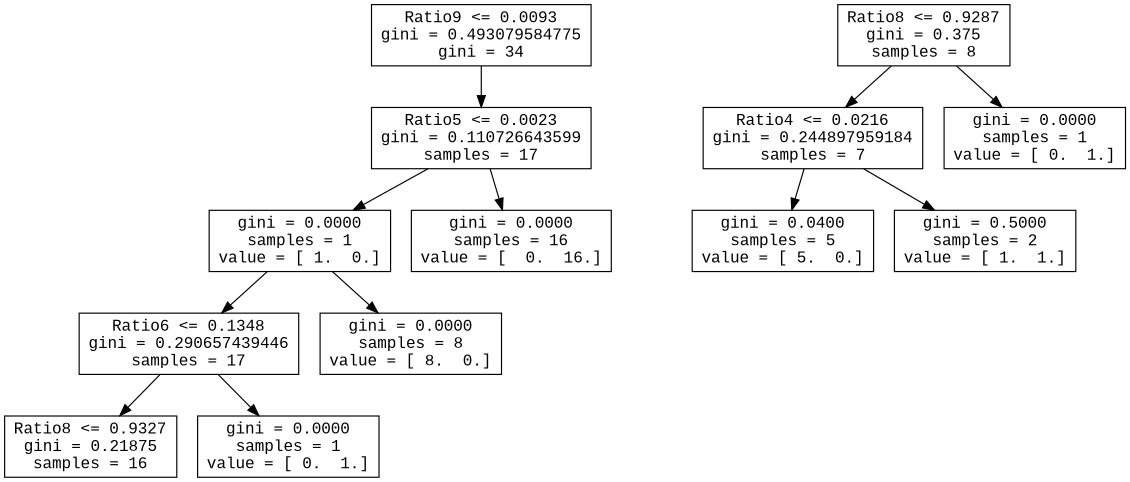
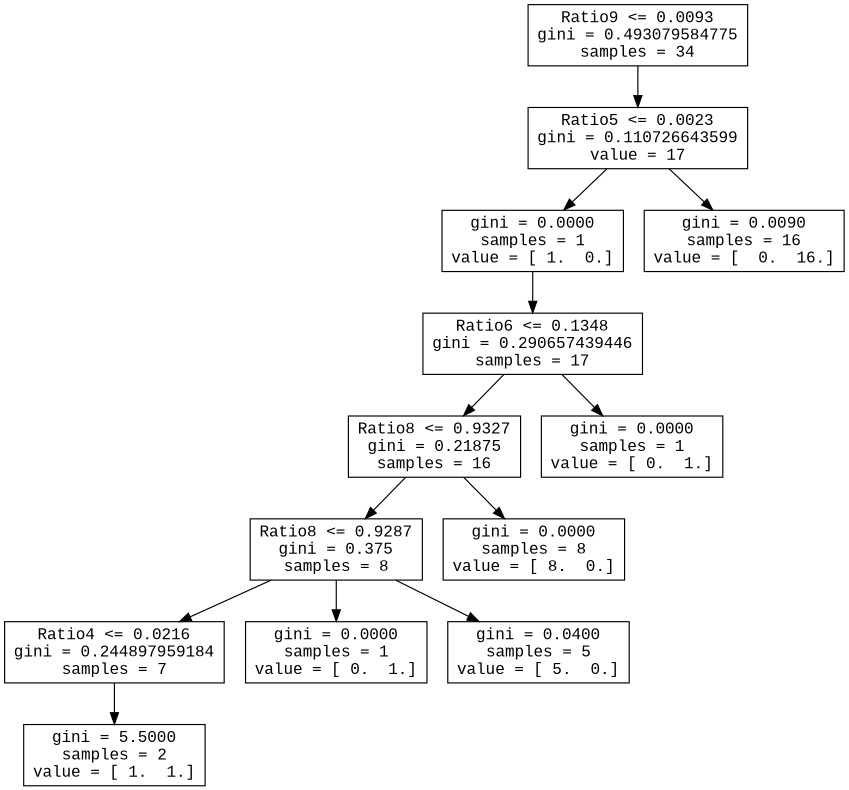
  digraph {
    fontname="Liberation Mono"
    node [fontname="Liberation Mono" shape=box]
    edge [fontname="Liberation Mono"]
-   n1 [label="Ratio9 <= 0.0093\ngini = 0.493079584775\ngini = 34"]
-   n2 [label="Ratio5 <= 0.0023\ngini = 0.110726643599\nsamples = 17"]
+   n1 [label="Ratio9 <= 0.0093\ngini = 0.493079584775\nsamples = 34"]
+   n2 [label="Ratio5 <= 0.0023\ngini = 0.110726643599\nvalue = 17"]
    n3 [label="Ratio6 <= 0.1348\ngini = 0.290657439446\nsamples = 17"]
    n4 [label="Ratio8 <= 0.9327\ngini = 0.21875\nsamples = 16"]
    n5 [label="gini = 0.0000\nsamples = 1\nvalue = [ 0.  1.]"]
    n6 [label="gini = 0.0000\nsamples = 1\nvalue = [ 1.  0.]"]
-   n7 [label="gini = 0.0000\nsamples = 16\nvalue = [  0.  16.]"]
+   n7 [label="gini = 0.0090\nsamples = 16\nvalue = [  0.  16.]"]
    n8 [label="Ratio8 <= 0.9287\ngini = 0.375\nsamples = 8"]
    n9 [label="gini = 0.0000\nsamples = 8\nvalue = [ 8.  0.]"]
    n10 [label="Ratio4 <= 0.0216\ngini = 0.244897959184\nsamples = 7"]
    n11 [label="gini = 0.0000\nsamples = 1\nvalue = [ 0.  1.]"]
    n12 [label="gini = 0.0400\nsamples = 5\nvalue = [ 5.  0.]"]
-   n13 [label="gini = 0.5000\nsamples = 2\nvalue = [ 1.  1.]"]
+   n13 [label="gini = 5.5000\nsamples = 2\nvalue = [ 1.  1.]"]
    n1 -> n2
    n2 -> n6
    n2 -> n7
    n3 -> n4
    n3 -> n5
-   n6 -> n9
+   n4 -> n8
+   n4 -> n9
    n6 -> n3
    n8 -> n10
    n8 -> n11
-   n10 -> n12
+   n8 -> n12
    n10 -> n13
  }
